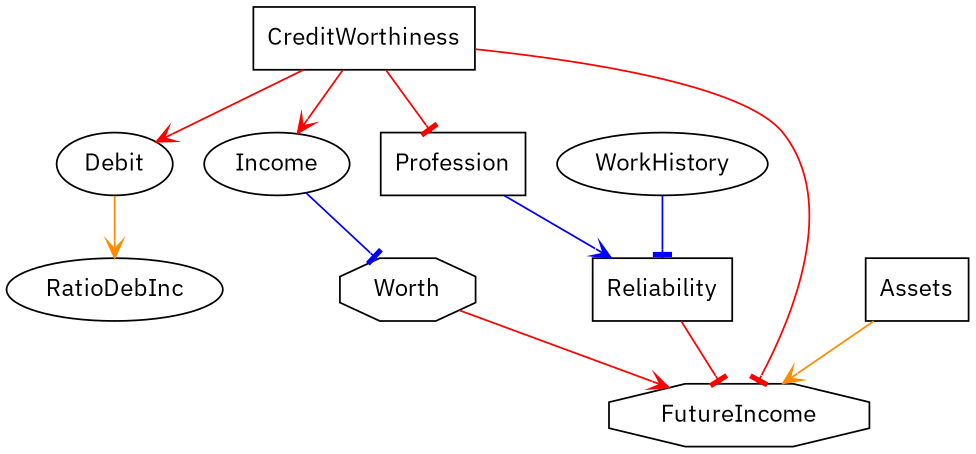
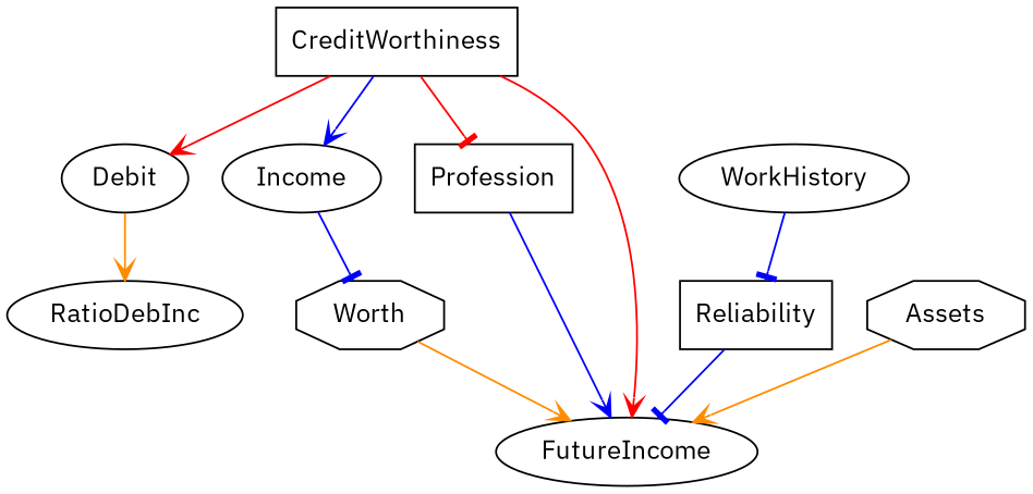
  digraph {
    fontname="IBM Plex Sans"
    node [fontname="IBM Plex Sans" shape=ellipse]
    edge [arrowhead=vee color=red fontname="IBM Plex Sans"]
    CreditWorthiness [shape=box]
    Debit
    Income
    Profession [shape=box]
-   FutureIncome [shape=octagon]
+   FutureIncome
    RatioDebInc
    Worth [shape=octagon]
    Reliability [shape=box]
    WorkHistory
-   Assets [shape=box]
+   Assets [shape=octagon]
    CreditWorthiness -> Debit
-   CreditWorthiness -> Income
+   CreditWorthiness -> Income [color=blue]
    CreditWorthiness -> Profession [arrowhead=tee]
-   CreditWorthiness -> FutureIncome [arrowhead=tee]
+   CreditWorthiness -> FutureIncome
    Debit -> RatioDebInc [color=darkorange]
    Income -> Worth [arrowhead=tee color=blue]
-   Profession -> Reliability [color=blue]
-   Worth -> FutureIncome
-   Reliability -> FutureIncome [arrowhead=tee]
+   Profession -> FutureIncome [color=blue]
+   Worth -> FutureIncome [color=darkorange]
+   Reliability -> FutureIncome [arrowhead=tee color=blue]
    WorkHistory -> Reliability [arrowhead=tee color=blue]
    Assets -> FutureIncome [color=darkorange]
  }
